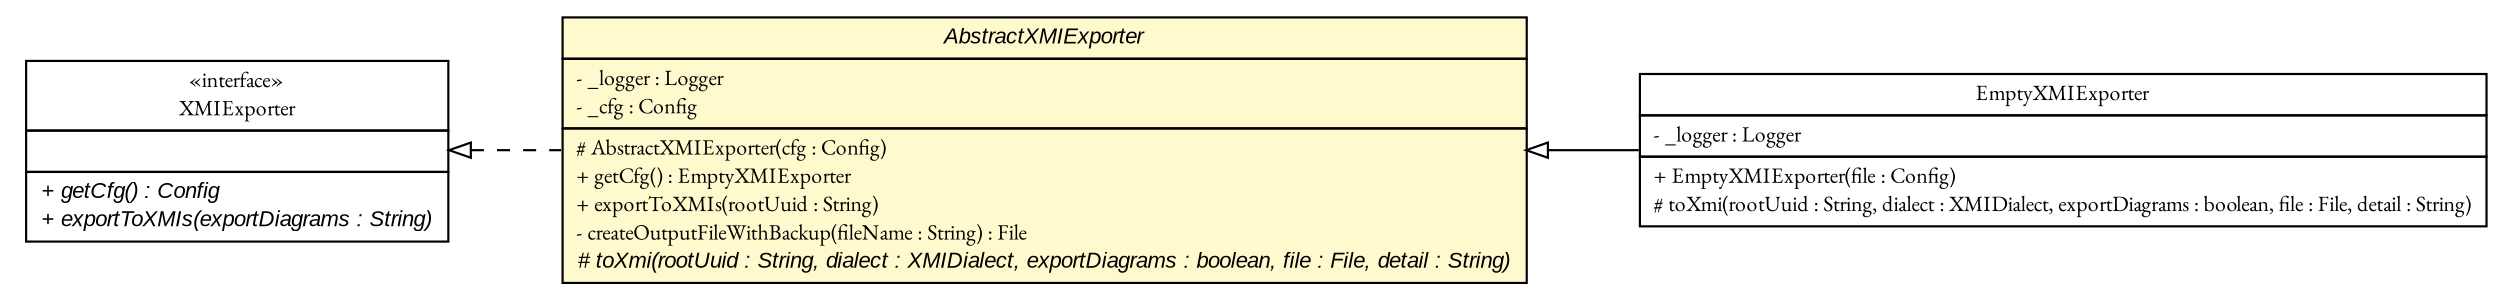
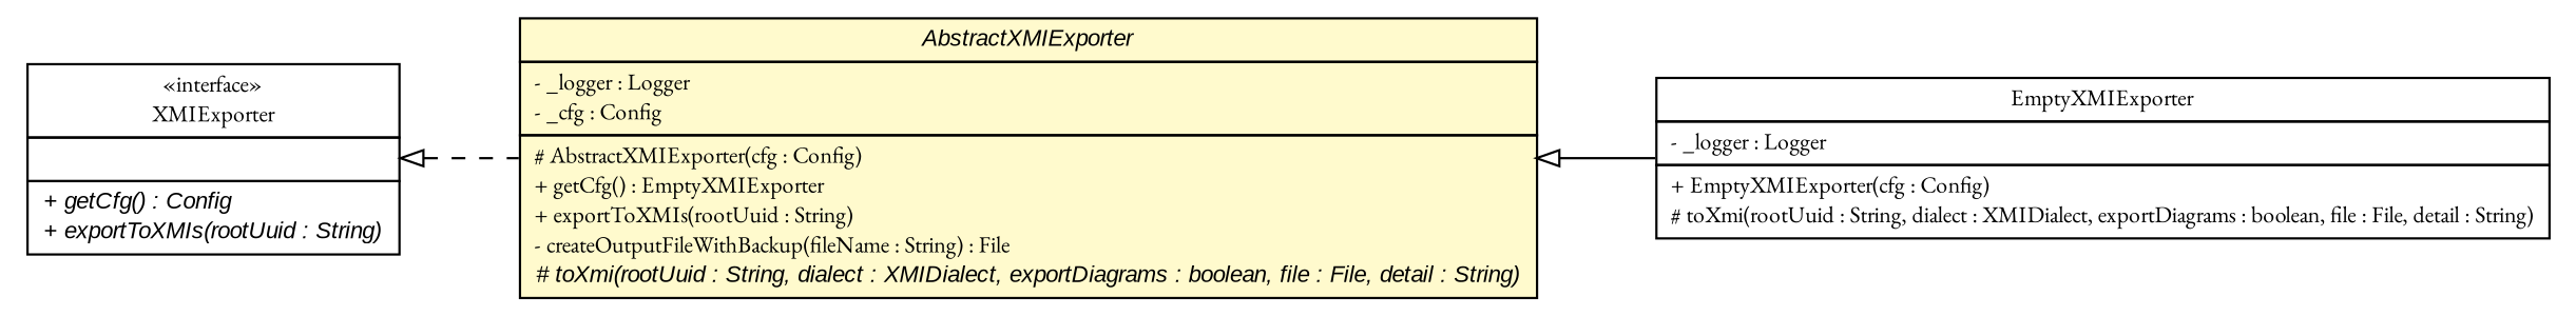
  digraph {
    fontname="EB Garamond"
    nodesep=0.25
    rankdir=LR
    ranksep=0.5
    node [fontcolor=black fontname="EB Garamond" fontsize=10.0 shape=plaintext]
    edge [arrowtail=empty dir=back fontname="EB Garamond" fontsize=10 headport=p labelfontname=arial labelfontsize=10 tailport=p]
-   n1 [label=<<table title="org.tanjakostic.jcleancim.builder.XMIExporter" border="0" cellborder="1" cellspacing="0" cellpadding="2" port="p" href="./XMIExporter.html"> 		<tr><td><table border="0" cellspacing="0" cellpadding="1"> <tr><td align="center" balign="center"> &#171;interface&#187; </td></tr> <tr><td align="center" balign="center"> XMIExporter </td></tr> 		</table></td></tr> 		<tr><td><table border="0" cellspacing="0" cellpadding="1"> <tr><td align="left" balign="left">  </td></tr> 		</table></td></tr> 		<tr><td><table border="0" cellspacing="0" cellpadding="1"> <tr><td align="left" balign="left"><font face="Arial Italic" point-size="10.0"> + getCfg() : Config </font></td></tr> <tr><td align="left" balign="left"><font face="Arial Italic" point-size="10.0"> + exportToXMIs(exportDiagrams : String) </font></td></tr> 		</table></td></tr> 		</table>>]
+   n1 [label=<<table title="org.tanjakostic.jcleancim.builder.XMIExporter" border="0" cellborder="1" cellspacing="0" cellpadding="2" port="p" href="./XMIExporter.html"> 		<tr><td><table border="0" cellspacing="0" cellpadding="1"> <tr><td align="center" balign="center"> &#171;interface&#187; </td></tr> <tr><td align="center" balign="center"> XMIExporter </td></tr> 		</table></td></tr> 		<tr><td><table border="0" cellspacing="0" cellpadding="1"> <tr><td align="left" balign="left">  </td></tr> 		</table></td></tr> 		<tr><td><table border="0" cellspacing="0" cellpadding="1"> <tr><td align="left" balign="left"><font face="Arial Italic" point-size="10.0"> + getCfg() : Config </font></td></tr> <tr><td align="left" balign="left"><font face="Arial Italic" point-size="10.0"> + exportToXMIs(rootUuid : String) </font></td></tr> 		</table></td></tr> 		</table>>]
    n2 [label=<<table title="org.tanjakostic.jcleancim.builder.AbstractXMIExporter" border="0" cellborder="1" cellspacing="0" cellpadding="2" port="p" bgcolor="lemonChiffon" href="./AbstractXMIExporter.html"> 		<tr><td><table border="0" cellspacing="0" cellpadding="1"> <tr><td align="center" balign="center"><font face="Arial Italic"> AbstractXMIExporter </font></td></tr> 		</table></td></tr> 		<tr><td><table border="0" cellspacing="0" cellpadding="1"> <tr><td align="left" balign="left"> - _logger : Logger </td></tr> <tr><td align="left" balign="left"> - _cfg : Config </td></tr> 		</table></td></tr> 		<tr><td><table border="0" cellspacing="0" cellpadding="1"> <tr><td align="left" balign="left"> # AbstractXMIExporter(cfg : Config) </td></tr> <tr><td align="left" balign="left"> + getCfg() : EmptyXMIExporter </td></tr> <tr><td align="left" balign="left"> + exportToXMIs(rootUuid : String) </td></tr> <tr><td align="left" balign="left"> - createOutputFileWithBackup(fileName : String) : File </td></tr> <tr><td align="left" balign="left"><font face="Arial Italic" point-size="10.0"> # toXmi(rootUuid : String, dialect : XMIDialect, exportDiagrams : boolean, file : File, detail : String) </font></td></tr> 		</table></td></tr> 		</table>>]
-   n3 [label=<<table title="org.tanjakostic.jcleancim.builder.EmptyXMIExporter" border="0" cellborder="1" cellspacing="0" cellpadding="2" port="p" href="./EmptyXMIExporter.html"> 		<tr><td><table border="0" cellspacing="0" cellpadding="1"> <tr><td align="center" balign="center"> EmptyXMIExporter </td></tr> 		</table></td></tr> 		<tr><td><table border="0" cellspacing="0" cellpadding="1"> <tr><td align="left" balign="left"> - _logger : Logger </td></tr> 		</table></td></tr> 		<tr><td><table border="0" cellspacing="0" cellpadding="1"> <tr><td align="left" balign="left"> + EmptyXMIExporter(file : Config) </td></tr> <tr><td align="left" balign="left"> # toXmi(rootUuid : String, dialect : XMIDialect, exportDiagrams : boolean, file : File, detail : String) </td></tr> 		</table></td></tr> 		</table>>]
+   n3 [label=<<table title="org.tanjakostic.jcleancim.builder.EmptyXMIExporter" border="0" cellborder="1" cellspacing="0" cellpadding="2" port="p" href="./EmptyXMIExporter.html"> 		<tr><td><table border="0" cellspacing="0" cellpadding="1"> <tr><td align="center" balign="center"> EmptyXMIExporter </td></tr> 		</table></td></tr> 		<tr><td><table border="0" cellspacing="0" cellpadding="1"> <tr><td align="left" balign="left"> - _logger : Logger </td></tr> 		</table></td></tr> 		<tr><td><table border="0" cellspacing="0" cellpadding="1"> <tr><td align="left" balign="left"> + EmptyXMIExporter(cfg : Config) </td></tr> <tr><td align="left" balign="left"> # toXmi(rootUuid : String, dialect : XMIDialect, exportDiagrams : boolean, file : File, detail : String) </td></tr> 		</table></td></tr> 		</table>>]
    n1 -> n2 [style=dashed]
    n2 -> n3
  }
